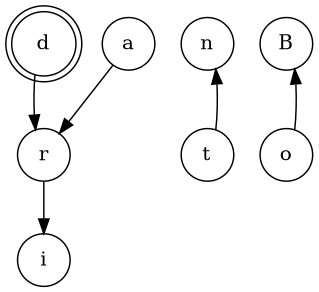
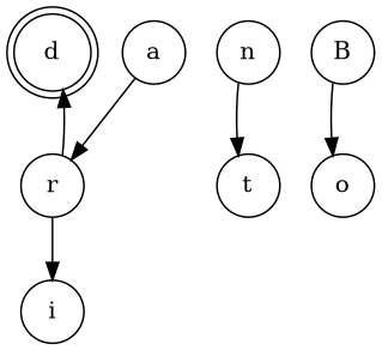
  digraph {
    node [color=black shape=circle]
    d [shape=doublecircle]
    r
    i
    n
    t
    B
    o
    a
-   d -> r
+   r -> d
    r -> i
-   t -> n
-   o -> B
+   n -> t
+   B -> o
    a -> r
  }
